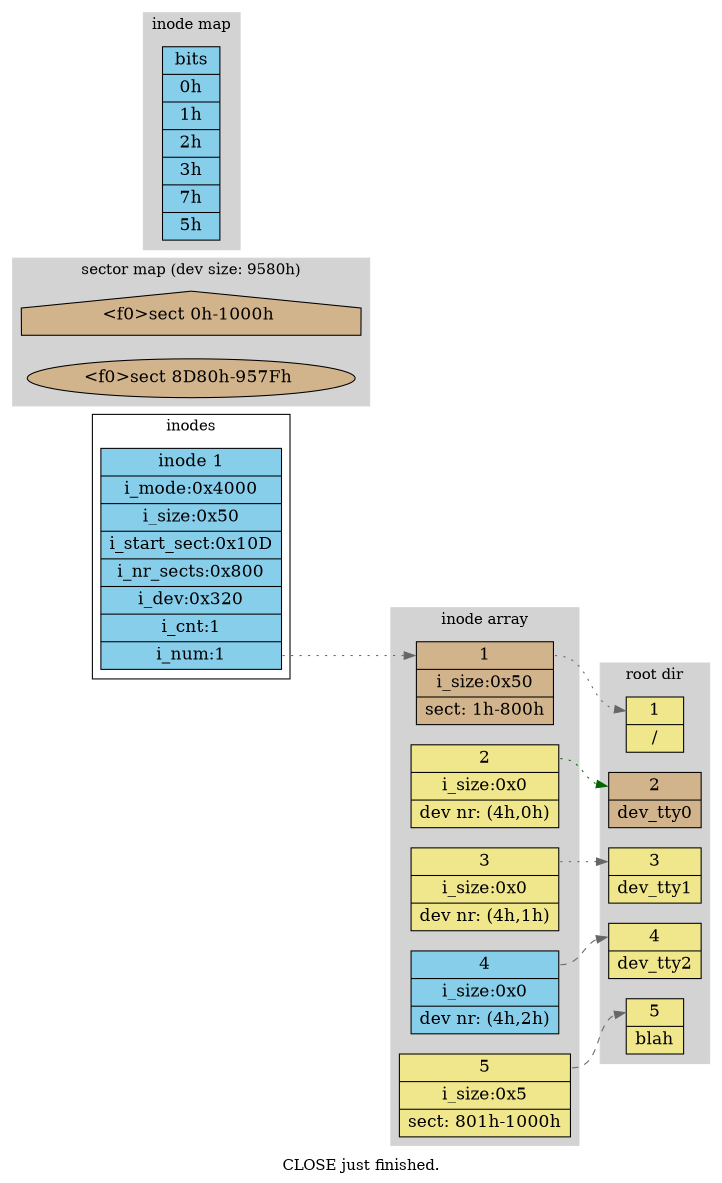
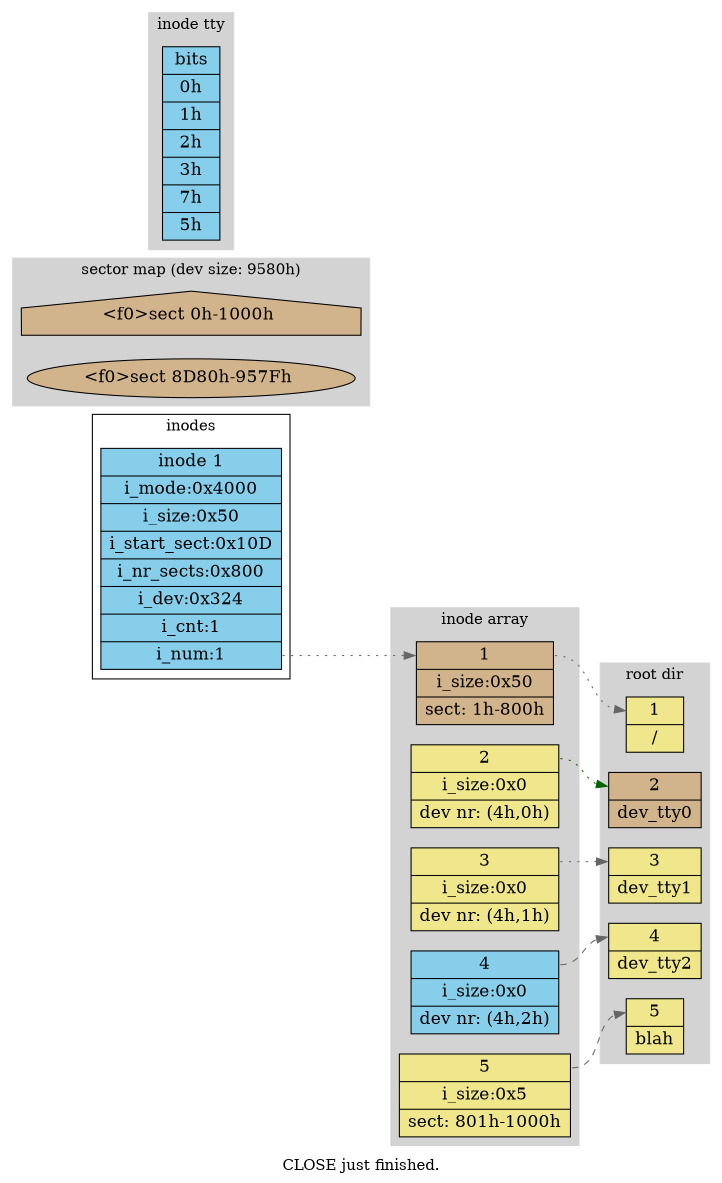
  digraph {
    label="CLOSE just finished."
    rankdir=LR
    node [fillcolor=khaki fontsize=16 shape=record style=filled]
    edge [color=gray40 headport=f0 style=dotted tailport=f0]
-   n1 [fillcolor=skyblue label="<f0>inode 1|<f1> i_mode:0x4000|<f2> i_size:0x50|<f3> i_start_sect:0x10D|<f4> i_nr_sects:0x800|<f5> i_dev:0x320|<f6> i_cnt:1|<f7> i_num:1 "]
+   n1 [fillcolor=skyblue label="<f0>inode 1|<f1> i_mode:0x4000|<f2> i_size:0x50|<f3> i_start_sect:0x10D|<f4> i_nr_sects:0x800|<f5> i_dev:0x324|<f6> i_cnt:1|<f7> i_num:1 "]
    n2 [fillcolor=tan label="<f0>sect 0h-1000h " shape=house]
    n3 [fillcolor=tan label="<f0>sect 8D80h-957Fh " shape=ellipse]
    n4 [fillcolor=skyblue label="<f0>bits| 0h | 1h | 2h | 3h | 7h | 5h "]
    n5 [fillcolor=tan label="<f0> 1|<f2> i_size:0x50|<f3> sect: 1h-800h "]
    n6 [label="<f0> 2|<f2> i_size:0x0|<f3> dev nr: (4h,0h) "]
    n7 [label="<f0> 3|<f2> i_size:0x0|<f3> dev nr: (4h,1h) "]
    n8 [fillcolor=skyblue label="<f0> 4|<f2> i_size:0x0|<f3> dev nr: (4h,2h) "]
    n9 [label="<f0> 5|<f2> i_size:0x5|<f3> sect: 801h-1000h "]
    n10 [label="<f0> 1|<f2> / "]
    n11 [fillcolor=tan label="<f0> 2|<f2> dev_tty0 "]
    n12 [label="<f0> 3|<f2> dev_tty1 "]
    n13 [label="<f0> 4|<f2> dev_tty2 "]
    n14 [label="<f0> 5|<f2> blah "]
    subgraph cluster_1 {
      label=filedescs
    }
    subgraph cluster_2 {
      label=procs
    }
    subgraph cluster_3 {
      label=inodes
      n1
    }
    subgraph cluster_4 {
      color=lightgrey
      label="sector map (dev size: 9580h)"
      style=filled
      n2
      n3
    }
    subgraph cluster_5 {
      color=lightgrey
-     label="inode map"
+     label="inode tty"
      style=filled
      n4
    }
    subgraph cluster_6 {
      color=lightgrey
      label="inode array"
      style=filled
      n5
      n6
      n7
      n8
      n9
    }
    subgraph cluster_7 {
      color=lightgrey
      label="root dir"
      style=filled
      n10
      n11
      n12
      n13
      n14
    }
    n1 -> n5 [tailport=f7]
    n5 -> n10
    n6 -> n11 [color=darkgreen]
    n7 -> n12
    n8 -> n13 [style=dashed]
    n9 -> n14 [style=dashed]
  }
